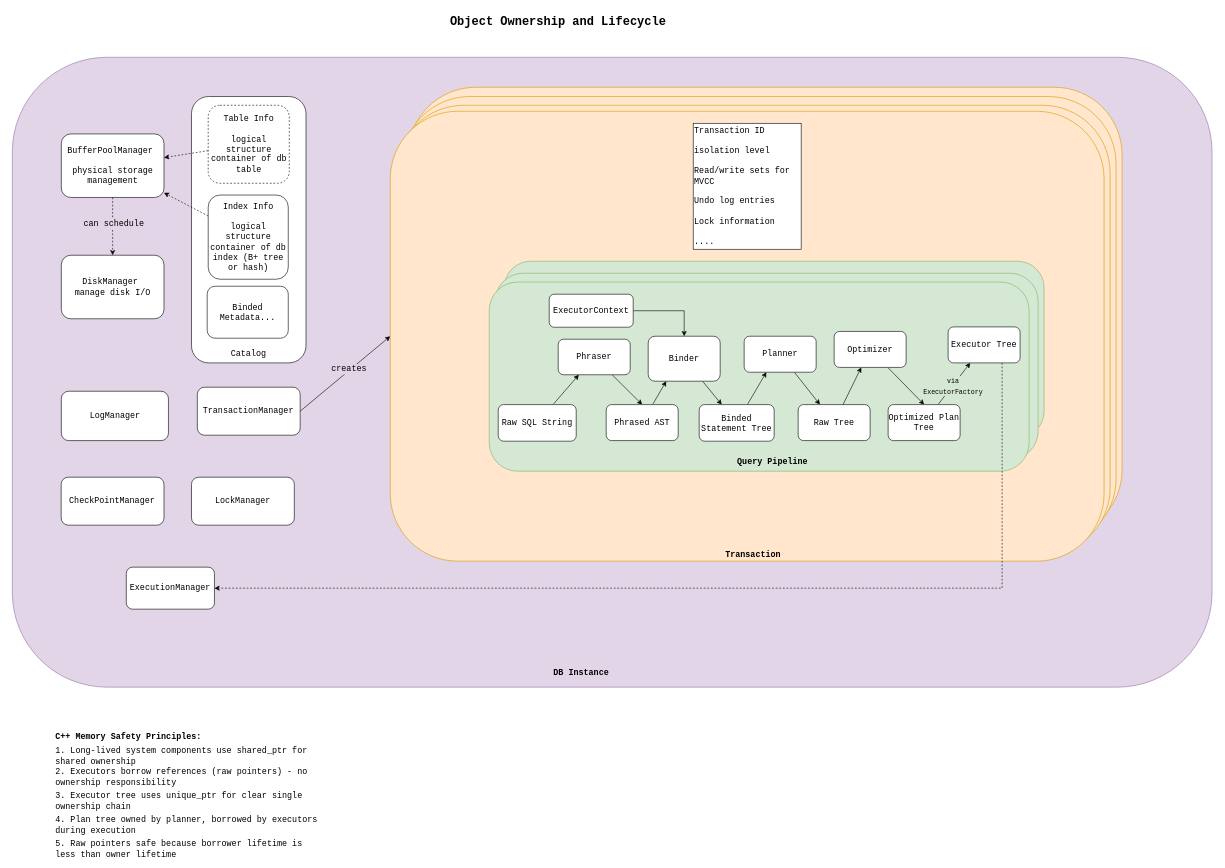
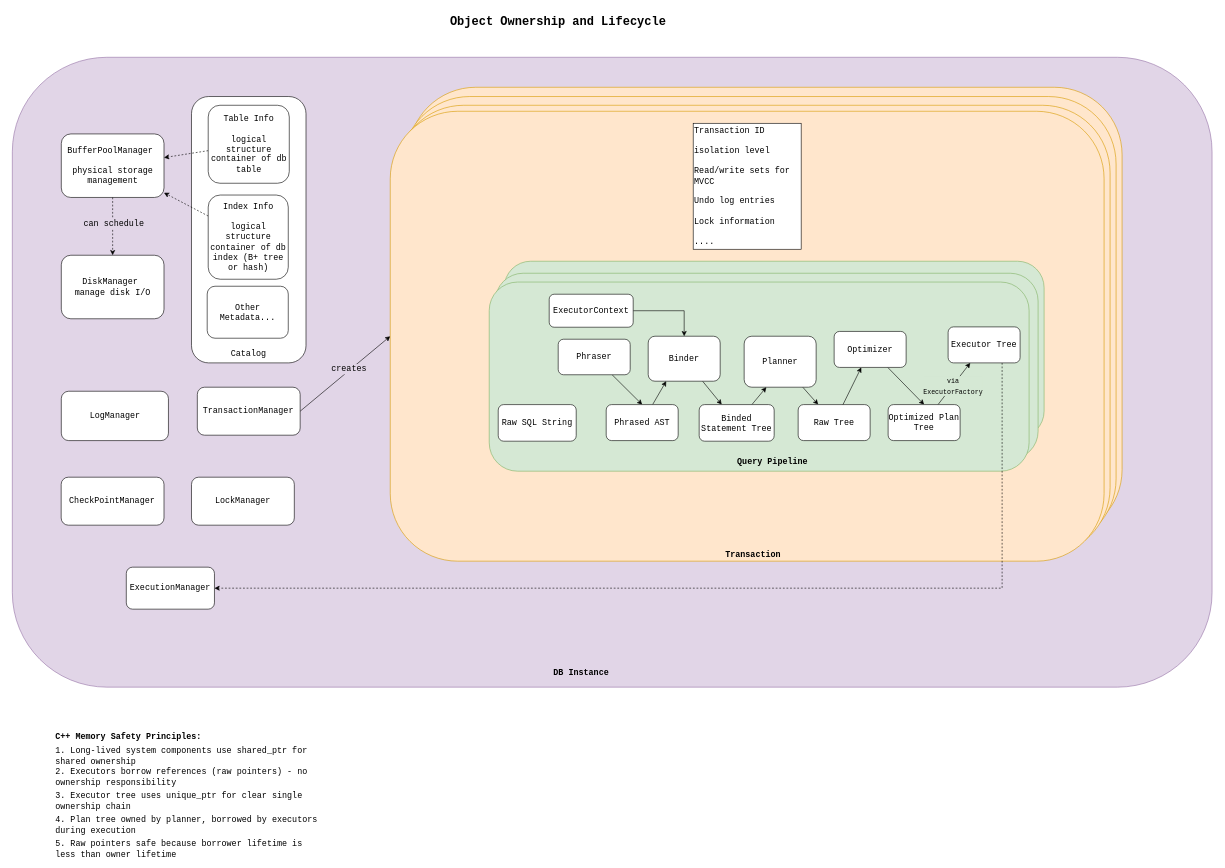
  <mxCell id="0" />
  <mxCell id="1" parent="0" />
  <mxCell id="2" value="" style="group;fontFamily=Courier New;fontSize=14;labelBackgroundColor=light-dark(rgba(0, 0, 0, 0), #ededed);" vertex="1" connectable="0" parent="1"><mxGeometry x="20" y="95" width="2000" height="1050" as="geometry" /></mxCell>
  <mxCell id="3" value="" style="rounded=1;whiteSpace=wrap;html=1;fontFamily=Courier New;fontSize=14;fillColor=#e1d5e7;strokeColor=#9673a6;labelBackgroundColor=light-dark(rgba(0, 0, 0, 0), #ededed);" vertex="1" parent="2"><mxGeometry width="2000.0" height="1050" as="geometry" /></mxCell>
  <mxCell id="4" value="&lt;b&gt;DB Instance&lt;/b&gt;" style="text;html=1;align=center;verticalAlign=middle;whiteSpace=wrap;rounded=0;fontFamily=Courier New;fontSize=14;" vertex="1" parent="2"><mxGeometry x="889.792" y="1010.002" width="117.021" height="34.239" as="geometry" /></mxCell>
  <mxCell id="5" value="LockManager" style="rounded=1;whiteSpace=wrap;html=1;fontFamily=Courier New;fontSize=14;" vertex="1" parent="2"><mxGeometry x="298.657" y="700" width="171.429" height="80" as="geometry" /></mxCell>
  <mxCell id="6" value="LogManager" style="rounded=1;whiteSpace=wrap;html=1;fontFamily=Courier New;fontSize=14;" vertex="1" parent="2"><mxGeometry x="81.632" y="556.72" width="178.596" height="82.28" as="geometry" /></mxCell>
  <mxCell id="7" value="CheckPointManager" style="rounded=1;whiteSpace=wrap;html=1;fontFamily=Courier New;fontSize=14;" vertex="1" parent="2"><mxGeometry x="81.406" y="700" width="171.429" height="80" as="geometry" /></mxCell>
  <mxCell id="8" style="rounded=0;orthogonalLoop=1;jettySize=auto;html=1;exitX=1;exitY=0.5;exitDx=0;exitDy=0;entryX=0;entryY=0.5;entryDx=0;entryDy=0;fontFamily=Courier New;fontSize=14;" edge="1" parent="2" source="10" target="26"><mxGeometry relative="1" as="geometry" /></mxCell>
  <mxCell id="9" value="&lt;span style=&quot;&quot;&gt;creates&lt;/span&gt;" style="edgeLabel;html=1;align=center;verticalAlign=middle;resizable=0;points=[];fontFamily=Courier New;fontSize=14;labelBackgroundColor=light-dark(#e1d5e7, #ededed);" vertex="1" connectable="0" parent="8"><mxGeometry x="0.1" y="3" relative="1" as="geometry"><mxPoint as="offset" /></mxGeometry></mxCell>
  <mxCell id="10" value="TransactionManager" style="rounded=1;whiteSpace=wrap;html=1;fontFamily=Courier New;fontSize=14;" vertex="1" parent="2"><mxGeometry x="308.4" y="550" width="171.429" height="80" as="geometry" /></mxCell>
  <mxCell id="11" value="ExecutionManager" style="rounded=1;whiteSpace=wrap;html=1;fontFamily=Courier New;fontSize=14;" vertex="1" parent="2"><mxGeometry x="189.998" y="850" width="146.939" height="70" as="geometry" /></mxCell>
  <mxCell id="12" value="BufferPoolManager&amp;nbsp;&lt;div&gt;&lt;br&gt;&lt;div&gt;physical storage management&lt;/div&gt;&lt;/div&gt;" style="rounded=1;whiteSpace=wrap;html=1;fontFamily=Courier New;fontSize=14;" vertex="1" parent="2"><mxGeometry x="81.633" y="127.771" width="171.2" height="105.918" as="geometry" /></mxCell>
  <mxCell id="13" style="rounded=0;orthogonalLoop=1;jettySize=auto;html=1;entryX=0.5;entryY=0;entryDx=0;entryDy=0;dashed=1;fontFamily=Courier New;fontSize=14;" edge="1" parent="2" source="12" target="16"><mxGeometry relative="1" as="geometry" /></mxCell>
  <mxCell id="14" value="&lt;font style=&quot;font-size: 14px;&quot; face=&quot;Courier New&quot;&gt;can schedule&lt;/font&gt;" style="edgeLabel;html=1;align=center;verticalAlign=middle;resizable=0;points=[];labelBackgroundColor=light-dark(#e1d5e7, #ededed);" vertex="1" connectable="0" parent="13"><mxGeometry x="-0.08" y="1" relative="1" as="geometry"><mxPoint as="offset" /></mxGeometry></mxCell>
  <mxCell id="15" value="" style="rounded=1;whiteSpace=wrap;html=1;fontFamily=Courier New;fontSize=14;" vertex="1" parent="2"><mxGeometry x="298.653" y="65.41" width="190.914" height="444.04" as="geometry" /></mxCell>
  <mxCell id="16" value="DiskManager&amp;nbsp;&lt;br&gt;manage disk I/O" style="rounded=1;whiteSpace=wrap;html=1;fontFamily=Courier New;fontSize=14;" vertex="1" parent="2"><mxGeometry x="81.633" y="329.998" width="171.2" height="105.918" as="geometry" /></mxCell>
- <mxCell id="17" value="Binded Metadata..." style="rounded=1;whiteSpace=wrap;html=1;fontFamily=Courier New;fontSize=14;" vertex="1" parent="2"><mxGeometry x="324.844" y="381.668" width="135.158" height="86.66" as="geometry" /></mxCell>
+ <mxCell id="17" value="Other Metadata..." style="rounded=1;whiteSpace=wrap;html=1;fontFamily=Courier New;fontSize=14;" vertex="1" parent="2"><mxGeometry x="324.844" y="381.668" width="135.158" height="86.66" as="geometry" /></mxCell>
  <mxCell id="18" style="rounded=0;orthogonalLoop=1;jettySize=auto;html=1;dashed=1;fontFamily=Courier New;fontSize=14;" edge="1" parent="2" source="19" target="12"><mxGeometry relative="1" as="geometry" /></mxCell>
- <mxCell id="19" value="Table Info&lt;div&gt;&lt;br&gt;&lt;div&gt;logical structure container of db table&lt;/div&gt;&lt;/div&gt;" style="rounded=1;whiteSpace=wrap;html=1;fontFamily=Courier New;fontSize=14;dashed=1;" vertex="1" parent="2"><mxGeometry x="326.534" y="80.003" width="135.158" height="129.99" as="geometry" /></mxCell>
+ <mxCell id="19" value="Table Info&lt;div&gt;&lt;br&gt;&lt;div&gt;logical structure container of db table&lt;/div&gt;&lt;/div&gt;" style="rounded=1;whiteSpace=wrap;html=1;fontFamily=Courier New;fontSize=14;" vertex="1" parent="2"><mxGeometry x="326.534" y="80.003" width="135.158" height="129.99" as="geometry" /></mxCell>
  <mxCell id="20" style="rounded=0;orthogonalLoop=1;jettySize=auto;html=1;dashed=1;fontFamily=Courier New;fontSize=14;" edge="1" parent="2" source="21" target="12"><mxGeometry relative="1" as="geometry" /></mxCell>
  <mxCell id="21" value="Index Info&lt;div&gt;&lt;br&gt;&lt;div&gt;logical structure container of db index (B+ tree or hash)&lt;/div&gt;&lt;/div&gt;" style="rounded=1;whiteSpace=wrap;html=1;fontFamily=Courier New;fontSize=14;" vertex="1" parent="2"><mxGeometry x="326.53" y="229.65" width="133.47" height="140.35" as="geometry" /></mxCell>
  <mxCell id="22" value="Catalog" style="text;html=1;align=center;verticalAlign=middle;whiteSpace=wrap;rounded=0;fontFamily=Courier New;fontSize=14;" vertex="1" parent="2"><mxGeometry x="367.08" y="480.564" width="54.063" height="28.887" as="geometry" /></mxCell>
  <mxCell id="23" value="" style="rounded=1;whiteSpace=wrap;html=1;fontFamily=Courier New;fontSize=14;fillColor=#ffe6cc;strokeColor=#d79b00;" vertex="1" parent="2"><mxGeometry x="660" y="50" width="1190" height="750" as="geometry" /></mxCell>
  <mxCell id="24" value="" style="rounded=1;whiteSpace=wrap;html=1;fontFamily=Courier New;fontSize=14;fillColor=#ffe6cc;strokeColor=#d79b00;" vertex="1" parent="2"><mxGeometry x="650" y="65.41" width="1190" height="750" as="geometry" /></mxCell>
  <mxCell id="25" value="" style="rounded=1;whiteSpace=wrap;html=1;fontFamily=Courier New;fontSize=14;fillColor=#ffe6cc;strokeColor=#d79b00;" vertex="1" parent="2"><mxGeometry x="640" y="80" width="1190" height="750" as="geometry" /></mxCell>
  <mxCell id="26" value="" style="rounded=1;whiteSpace=wrap;html=1;fontFamily=Courier New;fontSize=14;fillColor=#ffe6cc;strokeColor=#d79b00;" vertex="1" parent="2"><mxGeometry x="630" y="90.0" width="1190" height="750" as="geometry" /></mxCell>
  <mxCell id="27" value="&lt;b&gt;Transaction&lt;/b&gt;" style="text;html=1;align=center;verticalAlign=middle;whiteSpace=wrap;rounded=0;fontFamily=Courier New;fontSize=14;" vertex="1" parent="2"><mxGeometry x="1205" y="815.41" width="60" height="30" as="geometry" /></mxCell>
  <mxCell id="28" value="&lt;div&gt;Transaction ID&lt;/div&gt;&lt;div&gt;&lt;br&gt;&lt;/div&gt;&lt;div&gt;isolation level&lt;/div&gt;&lt;div&gt;&lt;br&gt;&lt;/div&gt;&lt;div&gt;Read/write sets for MVCC&lt;/div&gt;&lt;div&gt;&lt;br&gt;&lt;/div&gt;&lt;div&gt;Undo log entries&lt;/div&gt;&lt;div&gt;&lt;br&gt;&lt;/div&gt;&lt;div&gt;Lock information&lt;/div&gt;&lt;div&gt;&lt;br&gt;&lt;/div&gt;&lt;div&gt;....&lt;/div&gt;" style="rounded=0;whiteSpace=wrap;html=1;align=left;fontFamily=Courier New;fontSize=14;" vertex="1" parent="2"><mxGeometry x="1135" y="110" width="180" height="210" as="geometry" /></mxCell>
  <mxCell id="29" value="" style="rounded=1;whiteSpace=wrap;html=1;fontFamily=Courier New;fontSize=14;fillColor=#d5e8d4;strokeColor=#82b366;" vertex="1" parent="2"><mxGeometry x="820" y="340" width="900" height="294" as="geometry" /></mxCell>
  <mxCell id="30" value="" style="rounded=1;whiteSpace=wrap;html=1;fontFamily=Courier New;fontSize=14;fillColor=#d5e8d4;strokeColor=#82b366;" vertex="1" parent="2"><mxGeometry x="805" y="360" width="905" height="310" as="geometry" /></mxCell>
  <mxCell id="31" value="" style="rounded=1;whiteSpace=wrap;html=1;fontFamily=Courier New;fontSize=14;fillColor=#d5e8d4;strokeColor=#82b366;" vertex="1" parent="2"><mxGeometry x="795" y="374.7" width="900" height="315.3" as="geometry" /></mxCell>
  <mxCell id="32" value="&lt;b&gt;Query Pipeline&lt;/b&gt;" style="text;html=1;align=center;verticalAlign=middle;whiteSpace=wrap;rounded=0;fontFamily=Courier New;fontSize=14;" vertex="1" parent="2"><mxGeometry x="1200" y="660" width="135" height="30" as="geometry" /></mxCell>
  <mxCell id="33" style="edgeStyle=orthogonalEdgeStyle;rounded=0;orthogonalLoop=1;jettySize=auto;html=1;exitX=1;exitY=0.5;exitDx=0;exitDy=0;fontFamily=Courier New;fontSize=14;" edge="1" parent="2" source="34" target="40"><mxGeometry relative="1" as="geometry" /></mxCell>
  <mxCell id="34" value="ExecutorContext" style="rounded=1;whiteSpace=wrap;html=1;fontFamily=Courier New;fontSize=14;" vertex="1" parent="2"><mxGeometry x="895" y="395" width="140" height="55" as="geometry" /></mxCell>
- <mxCell id="35" style="rounded=0;orthogonalLoop=1;jettySize=auto;html=1;fontFamily=Courier New;fontSize=14;" edge="1" parent="2" source="36" target="38"><mxGeometry relative="1" as="geometry" /></mxCell>
  <mxCell id="36" value="Raw SQL String" style="rounded=1;whiteSpace=wrap;html=1;fontFamily=Courier New;fontSize=14;" vertex="1" parent="2"><mxGeometry x="810" y="579" width="130" height="61" as="geometry" /></mxCell>
  <mxCell id="37" style="rounded=0;orthogonalLoop=1;jettySize=auto;html=1;entryX=0.5;entryY=0;entryDx=0;entryDy=0;fontFamily=Courier New;fontSize=14;" edge="1" parent="2" source="38" target="44"><mxGeometry relative="1" as="geometry" /></mxCell>
  <mxCell id="38" value="Phraser" style="rounded=1;whiteSpace=wrap;html=1;fontFamily=Courier New;fontSize=14;" vertex="1" parent="2"><mxGeometry x="910" y="470" width="120" height="59.25" as="geometry" /></mxCell>
  <mxCell id="39" style="rounded=0;orthogonalLoop=1;jettySize=auto;html=1;fontFamily=Courier New;fontSize=14;" edge="1" parent="2" source="40" target="46"><mxGeometry relative="1" as="geometry" /></mxCell>
  <mxCell id="40" value="Binder" style="rounded=1;whiteSpace=wrap;html=1;fontFamily=Courier New;fontSize=14;" vertex="1" parent="2"><mxGeometry x="1060" y="465.01" width="120" height="75" as="geometry" /></mxCell>
  <mxCell id="41" style="rounded=0;orthogonalLoop=1;jettySize=auto;html=1;fontFamily=Courier New;fontSize=14;" edge="1" parent="2" source="42" target="47"><mxGeometry relative="1" as="geometry" /></mxCell>
- <mxCell id="42" value="Planner" style="rounded=1;whiteSpace=wrap;html=1;fontFamily=Courier New;fontSize=14;" vertex="1" parent="2"><mxGeometry x="1220" y="465.01" width="120" height="60" as="geometry" /></mxCell>
+ <mxCell id="42" value="Planner" style="rounded=1;whiteSpace=wrap;html=1;fontFamily=Courier New;fontSize=14;" vertex="1" parent="2"><mxGeometry x="1220" y="465.01" width="120" height="85" as="geometry" /></mxCell>
  <mxCell id="43" style="rounded=0;orthogonalLoop=1;jettySize=auto;html=1;entryX=0.25;entryY=1;entryDx=0;entryDy=0;fontFamily=Courier New;fontSize=14;" edge="1" parent="2" source="44" target="40"><mxGeometry relative="1" as="geometry" /></mxCell>
  <mxCell id="44" value="Phrased AST" style="rounded=1;whiteSpace=wrap;html=1;fontFamily=Courier New;fontSize=14;" vertex="1" parent="2"><mxGeometry x="990" y="579.0" width="120" height="60" as="geometry" /></mxCell>
  <mxCell id="45" style="rounded=0;orthogonalLoop=1;jettySize=auto;html=1;entryX=0.308;entryY=1;entryDx=0;entryDy=0;fontFamily=Courier New;fontSize=14;entryPerimeter=0;" edge="1" parent="2" source="46" target="42"><mxGeometry relative="1" as="geometry" /></mxCell>
  <mxCell id="46" value="Binded Statement Tree" style="rounded=1;whiteSpace=wrap;html=1;fontFamily=Courier New;fontSize=14;" vertex="1" parent="2"><mxGeometry x="1145" y="579" width="125" height="61" as="geometry" /></mxCell>
  <mxCell id="47" value="Raw Tree" style="rounded=1;whiteSpace=wrap;html=1;fontFamily=Courier New;fontSize=14;" vertex="1" parent="2"><mxGeometry x="1310" y="579.0" width="120" height="60" as="geometry" /></mxCell>
  <mxCell id="48" style="rounded=0;orthogonalLoop=1;jettySize=auto;html=1;entryX=0.5;entryY=0;entryDx=0;entryDy=0;fontFamily=Courier New;fontSize=14;" edge="1" parent="2" source="49" target="52"><mxGeometry relative="1" as="geometry" /></mxCell>
  <mxCell id="49" value="Optimizer" style="rounded=1;whiteSpace=wrap;html=1;fontFamily=Courier New;fontSize=14;" vertex="1" parent="2"><mxGeometry x="1370" y="457" width="120" height="60" as="geometry" /></mxCell>
  <mxCell id="50" style="rounded=0;orthogonalLoop=1;jettySize=auto;html=1;fontFamily=Courier New;fontSize=14;" edge="1" parent="2" source="52" target="54"><mxGeometry relative="1" as="geometry" /></mxCell>
  <mxCell id="51" value="&lt;font style=&quot;font-size: 11px;&quot;&gt;via&lt;/font&gt;&lt;div&gt;&lt;span&gt;&lt;span style=&quot;color: light-dark(rgb(0, 0, 0), rgb(255, 255, 255));&quot;&gt;&lt;font style=&quot;font-size: 11px;&quot;&gt;ExecutorF&lt;/font&gt;&lt;/span&gt;&lt;span style=&quot;font-size: 11px; color: light-dark(rgb(0, 0, 0), rgb(255, 255, 255));&quot;&gt;actory&lt;/span&gt;&lt;/span&gt;&lt;/div&gt;" style="edgeLabel;html=1;align=center;verticalAlign=middle;resizable=0;points=[];fontFamily=Courier New;fontSize=14;labelBackgroundColor=light-dark(#d5e8d4, #ededed);" vertex="1" connectable="0" parent="50"><mxGeometry x="-0.094" relative="1" as="geometry"><mxPoint as="offset" /></mxGeometry></mxCell>
  <mxCell id="52" value="Optimized Plan Tree" style="rounded=1;whiteSpace=wrap;html=1;fontFamily=Courier New;fontSize=14;" vertex="1" parent="2"><mxGeometry x="1460" y="579" width="120" height="60" as="geometry" /></mxCell>
  <mxCell id="53" style="edgeStyle=orthogonalEdgeStyle;rounded=0;orthogonalLoop=1;jettySize=auto;html=1;entryX=1;entryY=0.5;entryDx=0;entryDy=0;exitX=0.75;exitY=1;exitDx=0;exitDy=0;dashed=1;fontFamily=Courier New;fontSize=14;" edge="1" parent="2" source="54" target="11"><mxGeometry relative="1" as="geometry" /></mxCell>
  <mxCell id="54" value="Executor Tree" style="rounded=1;whiteSpace=wrap;html=1;fontFamily=Courier New;fontSize=14;" vertex="1" parent="2"><mxGeometry x="1560" y="449.45" width="120" height="60" as="geometry" /></mxCell>
  <mxCell id="55" style="edgeStyle=orthogonalEdgeStyle;rounded=0;orthogonalLoop=1;jettySize=auto;html=1;exitX=0.5;exitY=1;exitDx=0;exitDy=0;fontFamily=Courier New;fontSize=14;" edge="1" parent="2" source="49" target="49"><mxGeometry relative="1" as="geometry" /></mxCell>
  <mxCell id="56" style="rounded=0;orthogonalLoop=1;jettySize=auto;html=1;fontFamily=Courier New;fontSize=14;" edge="1" parent="2" source="47" target="49"><mxGeometry relative="1" as="geometry" /></mxCell>
  <mxCell id="57" value="&lt;font style=&quot;font-size: 20px;&quot;&gt;Object Ownership and Lifecycle&lt;/font&gt;" style="text;html=1;strokeColor=none;fillColor=none;align=center;verticalAlign=middle;whiteSpace=wrap;rounded=0;fontSize=14;fontStyle=1;fontFamily=Courier New;" parent="1" vertex="1"><mxGeometry x="630" y="20" width="600" height="30" as="geometry" /></mxCell>
  <mxCell id="58" value="" style="group" vertex="1" connectable="0" parent="1"><mxGeometry x="90" y="1215" width="450" height="210" as="geometry" /></mxCell>
  <mxCell id="59" value="C++ Memory Safety Principles:" style="text;html=1;strokeColor=none;fillColor=none;align=left;verticalAlign=middle;whiteSpace=wrap;rounded=0;fontSize=14;fontStyle=1;fontFamily=Courier New;" parent="58" vertex="1"><mxGeometry width="350" height="25" as="geometry" /></mxCell>
  <mxCell id="60" value="1. Long-lived system components use shared_ptr for shared ownership" style="text;html=1;strokeColor=none;fillColor=none;align=left;verticalAlign=middle;whiteSpace=wrap;rounded=0;fontSize=14;fontFamily=Courier New;" parent="58" vertex="1"><mxGeometry y="35" width="450" height="20" as="geometry" /></mxCell>
  <mxCell id="61" value="2. Executors borrow references (raw pointers) - no ownership responsibility" style="text;html=1;strokeColor=none;fillColor=none;align=left;verticalAlign=middle;whiteSpace=wrap;rounded=0;fontSize=14;fontFamily=Courier New;" parent="58" vertex="1"><mxGeometry y="70" width="450" height="20" as="geometry" /></mxCell>
  <mxCell id="62" value="3. Executor tree uses unique_ptr for clear single ownership chain" style="text;html=1;strokeColor=none;fillColor=none;align=left;verticalAlign=middle;whiteSpace=wrap;rounded=0;fontSize=14;fontFamily=Courier New;" parent="58" vertex="1"><mxGeometry y="110" width="450" height="20" as="geometry" /></mxCell>
  <mxCell id="63" value="4. Plan tree owned by planner, borrowed by executors during execution" style="text;html=1;strokeColor=none;fillColor=none;align=left;verticalAlign=middle;whiteSpace=wrap;rounded=0;fontSize=14;fontFamily=Courier New;" parent="58" vertex="1"><mxGeometry y="150" width="450" height="20" as="geometry" /></mxCell>
  <mxCell id="64" value="5. Raw pointers safe because borrower lifetime is less than owner lifetime" style="text;html=1;strokeColor=none;fillColor=none;align=left;verticalAlign=middle;whiteSpace=wrap;rounded=0;fontSize=14;fontFamily=Courier New;" parent="58" vertex="1"><mxGeometry y="190" width="450" height="20" as="geometry" /></mxCell>
